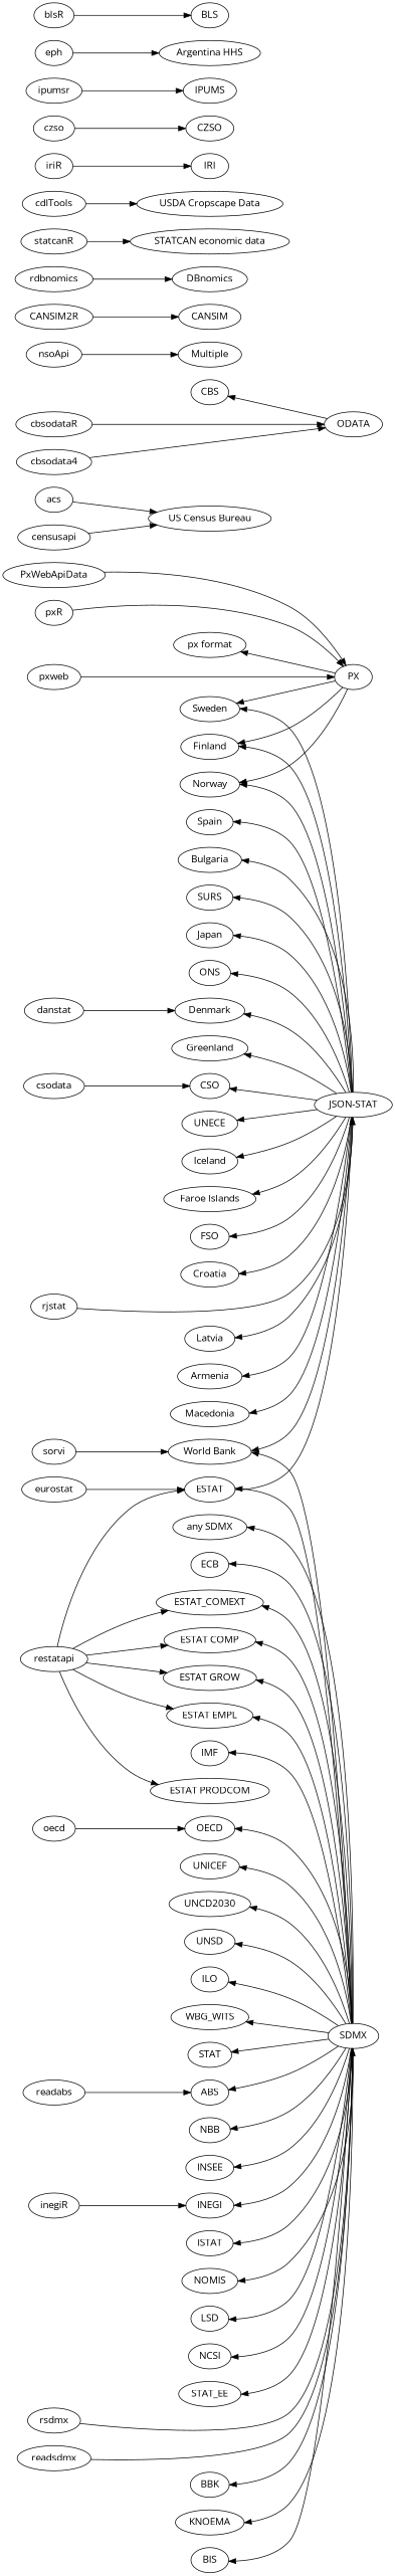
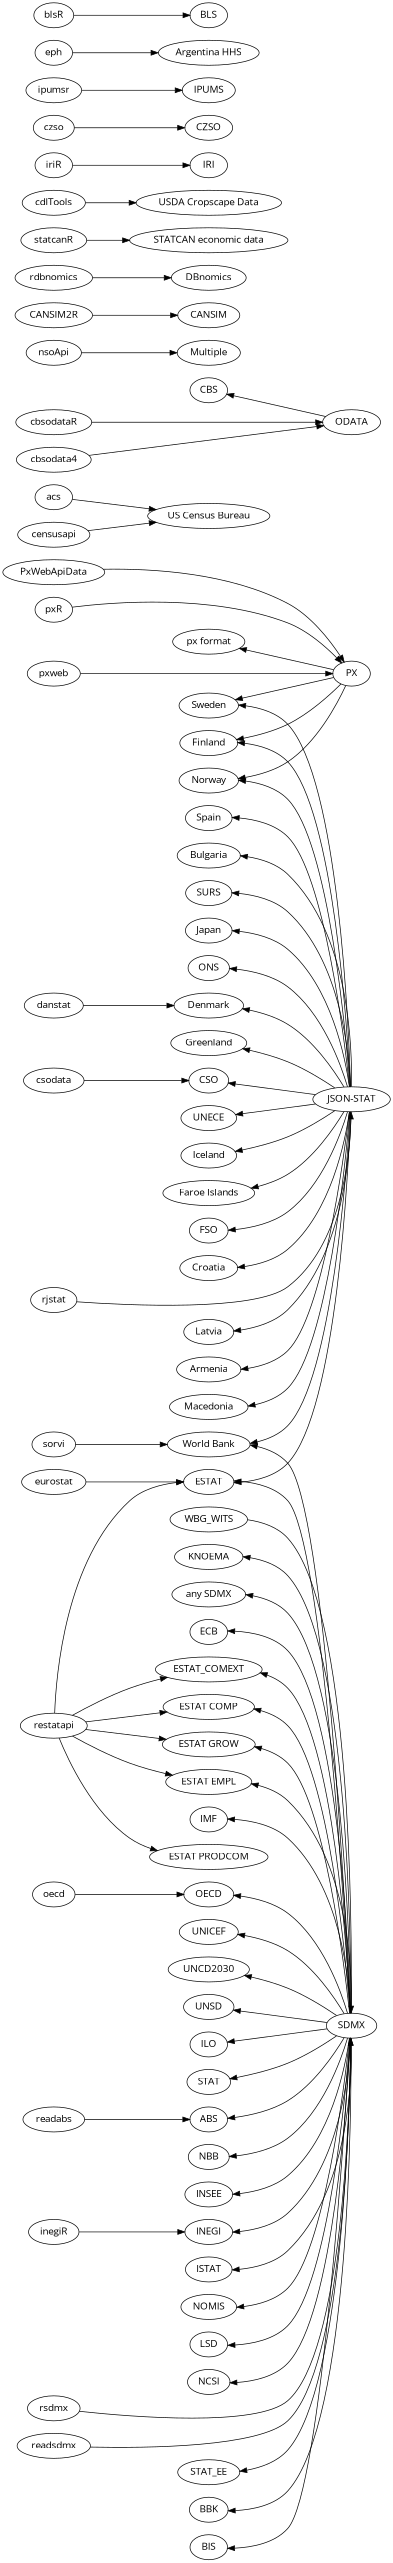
  digraph {
    fontname="Open Sans"
    rankdir=LR
    node [fontname="Open Sans"]
    edge [fontname="Open Sans"]
    BIS
    ECB
    ESTAT
    ESTAT_COMEXT
    "ESTAT COMP"
    "ESTAT GROW"
    "ESTAT EMPL"
    IMF
    OECD
    UNICEF
    UNCD2030
    UNSD
    ILO
    WBG_WITS
    "World Bank"
    n16 [label=STAT]
    ABS
    NBB
    INSEE
    INEGI
    ISTAT
    NOMIS
    LSD
    NCSI
    STAT_EE
    BBK
    KNOEMA
    "any SDMX"
    Norway
    ONS
    Sweden
    Denmark
    Greenland
    Finland
    CSO
    UNECE
    Iceland
    "Faroe Islands"
    FSO
    Croatia
    Latvia
    Armenia
    Macedonia
    Spain
    Bulgaria
    SURS
    Japan
    "ESTAT PRODCOM"
    "US Census Bureau"
    CBS
    Multiple
    CANSIM
    "px format"
    DBnomics
    "STATCAN economic data"
    "USDA Cropscape Data"
    IRI
    CZSO
    IPUMS
    "Argentina HHS"
    BLS
    rsdmx
    readsdmx
    rjstat
    oecd
    sorvi
    eurostat
    restatapi
    acs
    inegiR
    cbsodataR
    cbsodata4
    censusapi
    nsoApi
    CANSIM2R
    pxweb
    PxWebApiData
    pxR
    rdbnomics
    readabs
    statcanR
    cdlTools
    csodata
    iriR
    czso
    ipumsr
    eph
    blsR
    danstat
    SDMX
    "JSON-STAT"
    ODATA
    PX
    subgraph sub_1 {
      rank=same
      BIS
      ECB
      ESTAT
      ESTAT_COMEXT
      "ESTAT COMP"
      "ESTAT GROW"
      "ESTAT EMPL"
      IMF
      OECD
      UNICEF
      UNCD2030
      UNSD
      ILO
      WBG_WITS
      "World Bank"
      n16
      ABS
      NBB
      INSEE
      INEGI
      ISTAT
      NOMIS
      LSD
      NCSI
      STAT_EE
      BBK
      KNOEMA
      "any SDMX"
      Norway
      ONS
      Sweden
      Denmark
      Greenland
      Finland
      CSO
      UNECE
      Iceland
      "Faroe Islands"
      FSO
      Croatia
      Latvia
      Armenia
      Macedonia
      Spain
      Bulgaria
      SURS
      Japan
      "ESTAT PRODCOM"
      "US Census Bureau"
      CBS
      Multiple
      CANSIM
      "px format"
      DBnomics
      "STATCAN economic data"
      "USDA Cropscape Data"
      IRI
      CZSO
      IPUMS
      "Argentina HHS"
      BLS
    }
    subgraph sub_2 {
      rank=same
      rsdmx
      readsdmx
      rjstat
      oecd
      sorvi
      eurostat
      restatapi
      acs
      inegiR
      cbsodataR
      cbsodata4
      censusapi
      nsoApi
      CANSIM2R
      pxweb
      PxWebApiData
      pxR
      rdbnomics
      readabs
      statcanR
      cdlTools
      csodata
      iriR
      czso
      ipumsr
      eph
      blsR
      danstat
    }
    subgraph sub_3 {
      rank=same
      SDMX
      "JSON-STAT"
      ODATA
      PX
    }
    rsdmx -> SDMX
    readsdmx -> SDMX
    rjstat -> "JSON-STAT"
    oecd -> OECD
    sorvi -> "World Bank"
    eurostat -> ESTAT
    restatapi -> ESTAT
    restatapi -> ESTAT_COMEXT
    restatapi -> "ESTAT COMP"
    restatapi -> "ESTAT GROW"
    restatapi -> "ESTAT EMPL"
    restatapi -> "ESTAT PRODCOM"
    acs -> "US Census Bureau"
    inegiR -> INEGI
    cbsodataR -> ODATA
    cbsodata4 -> ODATA
    censusapi -> "US Census Bureau"
    nsoApi -> Multiple
    CANSIM2R -> CANSIM
    pxweb -> PX
    PxWebApiData -> PX
    pxR -> PX
    rdbnomics -> DBnomics
    readabs -> ABS
    statcanR -> "STATCAN economic data"
    cdlTools -> "USDA Cropscape Data"
    csodata -> CSO
    iriR -> IRI
    czso -> CZSO
    ipumsr -> IPUMS
    eph -> "Argentina HHS"
    blsR -> BLS
    danstat -> Denmark
    SDMX -> BIS
    SDMX -> ECB
    SDMX -> ESTAT
    SDMX -> ESTAT_COMEXT
    SDMX -> "ESTAT COMP"
    SDMX -> "ESTAT GROW"
    SDMX -> "ESTAT EMPL"
    SDMX -> IMF
    SDMX -> OECD
    SDMX -> UNICEF
    SDMX -> UNCD2030
    SDMX -> UNSD
    SDMX -> ILO
-   SDMX -> WBG_WITS
+   WBG_WITS -> SDMX
    SDMX -> "World Bank"
    SDMX -> n16
    SDMX -> ABS
    SDMX -> NBB
    SDMX -> INSEE
    SDMX -> INEGI
    SDMX -> ISTAT
    SDMX -> NOMIS
    SDMX -> LSD
    SDMX -> NCSI
    SDMX -> STAT_EE
    SDMX -> BBK
    SDMX -> KNOEMA
    SDMX -> "any SDMX"
-   ESTAT -> "JSON-STAT"
+   "JSON-STAT" -> ESTAT
    "JSON-STAT" -> "World Bank"
    "JSON-STAT" -> Norway
    "JSON-STAT" -> ONS
    "JSON-STAT" -> Sweden
    "JSON-STAT" -> Denmark
    "JSON-STAT" -> Greenland
    "JSON-STAT" -> Finland
    "JSON-STAT" -> CSO
    "JSON-STAT" -> UNECE
    "JSON-STAT" -> Iceland
    "JSON-STAT" -> "Faroe Islands"
    "JSON-STAT" -> FSO
    "JSON-STAT" -> Croatia
    "JSON-STAT" -> Latvia
    "JSON-STAT" -> Armenia
    "JSON-STAT" -> Macedonia
    "JSON-STAT" -> Spain
    "JSON-STAT" -> Bulgaria
    "JSON-STAT" -> SURS
    "JSON-STAT" -> Japan
    ODATA -> CBS
    PX -> Norway
    PX -> Sweden
    PX -> Finland
    PX -> "px format"
  }
